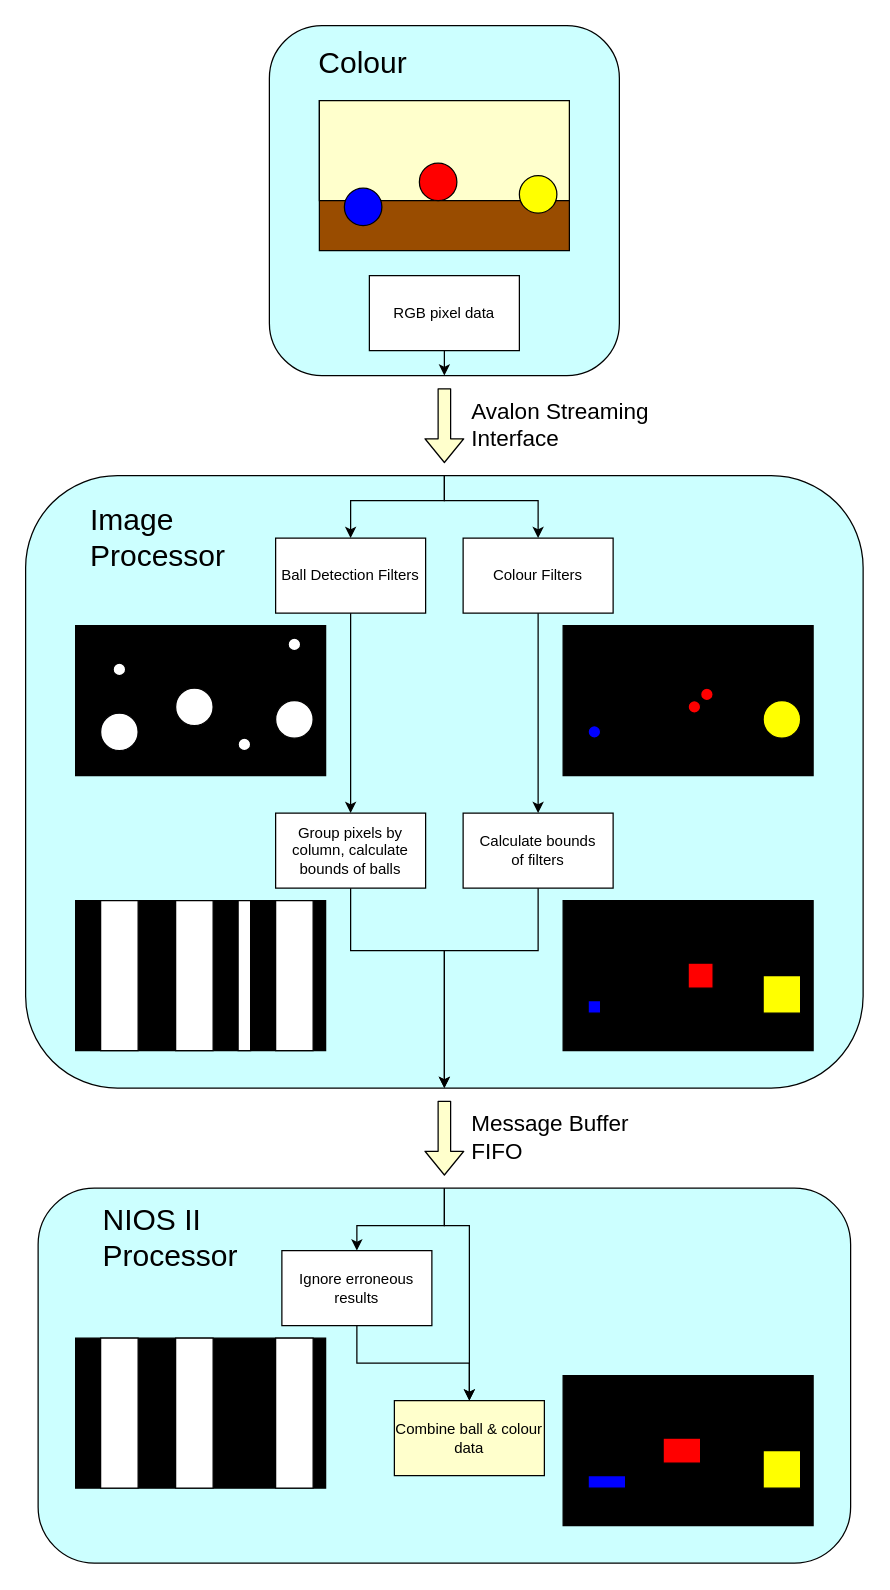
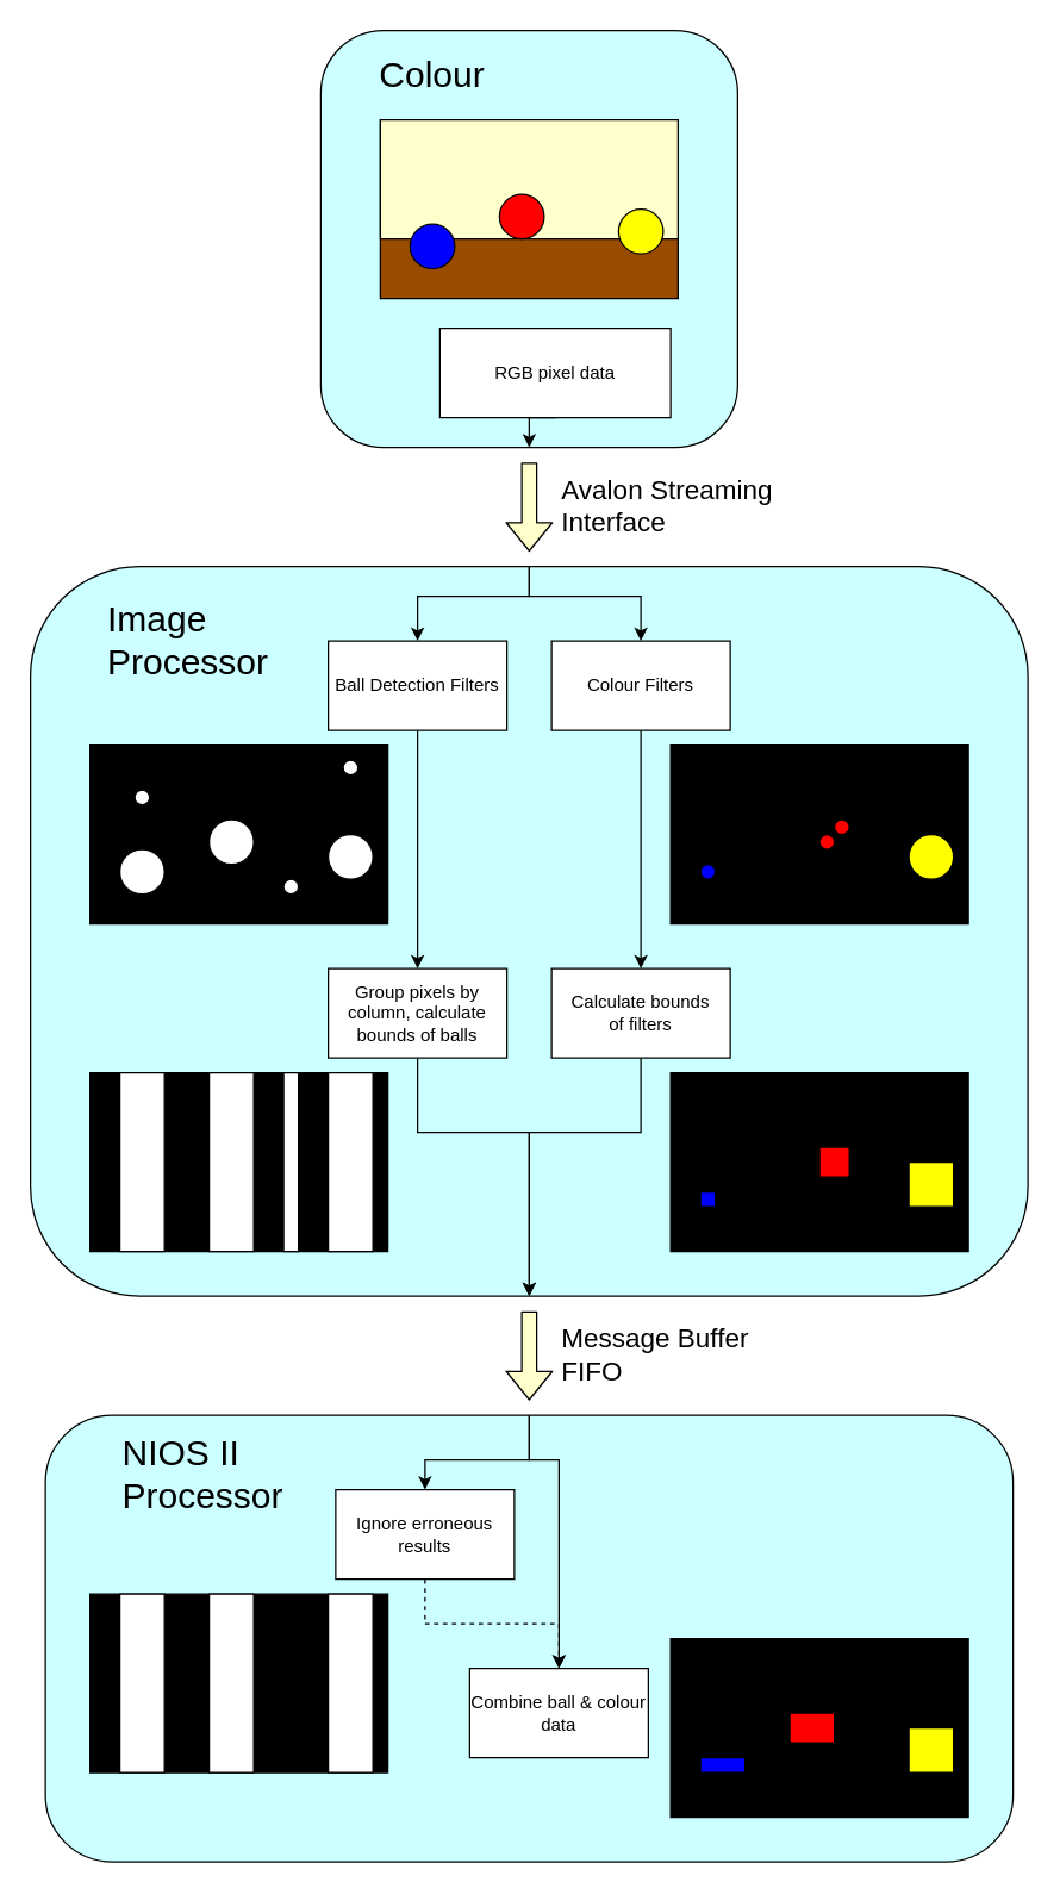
  <mxCell id="0" />
  <mxCell id="1" parent="0" />
  <mxCell id="2" value="" style="group" parent="1" vertex="1" connectable="0"><mxGeometry x="355" y="310" width="170" height="60" as="geometry" /></mxCell>
  <mxCell id="3" value="" style="shape=flexArrow;endArrow=classic;html=1;fillColor=#FFFFCC;" parent="2" edge="1"><mxGeometry width="50" height="50" relative="1" as="geometry"><mxPoint as="sourcePoint" /><mxPoint y="60" as="targetPoint" /></mxGeometry></mxCell>
  <mxCell id="4" value="&lt;div align=&quot;left&quot;&gt;&lt;font style=&quot;font-size: 18px&quot;&gt;Avalon Streaming Interface&lt;/font&gt;&lt;/div&gt;" style="text;html=1;strokeColor=none;fillColor=none;align=left;verticalAlign=middle;whiteSpace=wrap;rounded=0;" parent="2" vertex="1"><mxGeometry x="20" y="20" width="150" height="20" as="geometry" /></mxCell>
  <mxCell id="5" value="" style="group" parent="1" vertex="1" connectable="0"><mxGeometry x="215" y="20" width="280" height="280" as="geometry" /></mxCell>
  <mxCell id="6" value="" style="rounded=1;whiteSpace=wrap;html=1;fillColor=#CCFFFF;" parent="5" vertex="1"><mxGeometry width="280" height="280" as="geometry" /></mxCell>
  <mxCell id="7" style="edgeStyle=orthogonalEdgeStyle;rounded=0;orthogonalLoop=1;jettySize=auto;html=1;exitX=0.5;exitY=1;exitDx=0;exitDy=0;entryX=0.5;entryY=1;entryDx=0;entryDy=0;fillColor=#FFFFCC;" parent="5" source="8" target="6" edge="1"><mxGeometry relative="1" as="geometry" /></mxCell>
- <mxCell id="8" value="RGB pixel data" style="rounded=0;whiteSpace=wrap;html=1;" parent="5" vertex="1"><mxGeometry x="80" y="200" width="120" height="60" as="geometry" /></mxCell>
+ <mxCell id="8" value="RGB pixel data" style="rounded=0;whiteSpace=wrap;html=1;" parent="5" vertex="1"><mxGeometry x="80" y="200" width="155" height="60" as="geometry" /></mxCell>
  <mxCell id="9" value="" style="group" parent="5" vertex="1" connectable="0"><mxGeometry x="40" y="60" width="200" height="120" as="geometry" /></mxCell>
  <mxCell id="10" value="" style="rounded=0;whiteSpace=wrap;html=1;fillColor=#994C00;" parent="9" vertex="1"><mxGeometry width="200" height="120" as="geometry" /></mxCell>
  <mxCell id="11" value="" style="rounded=0;whiteSpace=wrap;html=1;fillColor=#FFFFCC;" parent="9" vertex="1"><mxGeometry width="200" height="80" as="geometry" /></mxCell>
  <mxCell id="12" value="" style="ellipse;whiteSpace=wrap;html=1;aspect=fixed;fillColor=#0000FF;" parent="9" vertex="1"><mxGeometry x="20" y="70" width="30" height="30" as="geometry" /></mxCell>
  <mxCell id="13" value="" style="ellipse;whiteSpace=wrap;html=1;aspect=fixed;fillColor=#FF0000;" parent="9" vertex="1"><mxGeometry x="80" y="50" width="30" height="30" as="geometry" /></mxCell>
  <mxCell id="14" value="" style="ellipse;whiteSpace=wrap;html=1;aspect=fixed;fillColor=#FFFF00;" parent="9" vertex="1"><mxGeometry x="160" y="60" width="30" height="30" as="geometry" /></mxCell>
  <mxCell id="15" value="&lt;font style=&quot;font-size: 24px&quot;&gt;Colour&lt;/font&gt;" style="text;html=1;strokeColor=none;fillColor=none;align=center;verticalAlign=middle;whiteSpace=wrap;rounded=0;" parent="5" vertex="1"><mxGeometry x="15" y="20" width="120" height="20" as="geometry" /></mxCell>
  <mxCell id="16" value="" style="group" parent="1" vertex="1" connectable="0"><mxGeometry x="20" y="380" width="670" height="490" as="geometry" /></mxCell>
  <mxCell id="17" value="" style="rounded=1;whiteSpace=wrap;html=1;fillColor=#CCFFFF;" parent="16" vertex="1"><mxGeometry width="670" height="490" as="geometry" /></mxCell>
  <mxCell id="18" value="Ball Detection Filters" style="rounded=0;whiteSpace=wrap;html=1;" parent="16" vertex="1"><mxGeometry x="200" y="50" width="120" height="60" as="geometry" /></mxCell>
  <mxCell id="19" value="Colour Filters" style="rounded=0;whiteSpace=wrap;html=1;" parent="16" vertex="1"><mxGeometry x="350" y="50" width="120" height="60" as="geometry" /></mxCell>
  <mxCell id="20" value="" style="group" parent="16" vertex="1" connectable="0"><mxGeometry x="40" y="340" width="200" height="120" as="geometry" /></mxCell>
  <mxCell id="21" value="" style="rounded=0;whiteSpace=wrap;html=1;fillColor=#000000;" parent="20" vertex="1"><mxGeometry width="200" height="120" as="geometry" /></mxCell>
  <mxCell id="22" value="" style="rounded=0;whiteSpace=wrap;html=1;fillColor=#FFFFFF;" parent="20" vertex="1"><mxGeometry x="20" width="30" height="120" as="geometry" /></mxCell>
  <mxCell id="23" value="" style="rounded=0;whiteSpace=wrap;html=1;fillColor=#FFFFFF;" parent="20" vertex="1"><mxGeometry x="160" width="30" height="120" as="geometry" /></mxCell>
  <mxCell id="24" value="" style="rounded=0;whiteSpace=wrap;html=1;fillColor=#FFFFFF;" parent="20" vertex="1"><mxGeometry x="80" width="30" height="120" as="geometry" /></mxCell>
  <mxCell id="25" value="" style="rounded=0;whiteSpace=wrap;html=1;fillColor=#FFFFFF;" parent="20" vertex="1"><mxGeometry x="130" width="10" height="120" as="geometry" /></mxCell>
  <mxCell id="26" value="" style="group" parent="16" vertex="1" connectable="0"><mxGeometry x="40" y="120" width="200" height="120" as="geometry" /></mxCell>
  <mxCell id="27" value="" style="rounded=0;whiteSpace=wrap;html=1;fillColor=#000000;" parent="26" vertex="1"><mxGeometry width="200" height="120" as="geometry" /></mxCell>
  <mxCell id="28" value="" style="ellipse;whiteSpace=wrap;html=1;aspect=fixed;fillColor=#0000FF;" parent="26" vertex="1"><mxGeometry x="20" y="70" width="30" height="30" as="geometry" /></mxCell>
  <mxCell id="29" value="" style="ellipse;whiteSpace=wrap;html=1;aspect=fixed;fillColor=#FF0000;" parent="26" vertex="1"><mxGeometry x="80" y="50" width="30" height="30" as="geometry" /></mxCell>
  <mxCell id="30" value="" style="ellipse;whiteSpace=wrap;html=1;aspect=fixed;fillColor=#FFFF00;" parent="26" vertex="1"><mxGeometry x="160" y="60" width="30" height="30" as="geometry" /></mxCell>
  <mxCell id="31" value="" style="ellipse;whiteSpace=wrap;html=1;aspect=fixed;fillColor=#FFFFFF;" parent="26" vertex="1"><mxGeometry x="20" y="70" width="30" height="30" as="geometry" /></mxCell>
  <mxCell id="32" value="" style="ellipse;whiteSpace=wrap;html=1;aspect=fixed;fillColor=#FFFFFF;" parent="26" vertex="1"><mxGeometry x="80" y="50" width="30" height="30" as="geometry" /></mxCell>
  <mxCell id="33" value="" style="ellipse;whiteSpace=wrap;html=1;aspect=fixed;fillColor=#FFFFFF;" parent="26" vertex="1"><mxGeometry x="160" y="60" width="30" height="30" as="geometry" /></mxCell>
  <mxCell id="34" value="" style="ellipse;whiteSpace=wrap;html=1;aspect=fixed;fillColor=#FFFFFF;" parent="26" vertex="1"><mxGeometry x="170" y="10" width="10" height="10" as="geometry" /></mxCell>
  <mxCell id="35" value="" style="ellipse;whiteSpace=wrap;html=1;aspect=fixed;fillColor=#FFFFFF;" parent="26" vertex="1"><mxGeometry x="130" y="90" width="10" height="10" as="geometry" /></mxCell>
  <mxCell id="36" value="" style="ellipse;whiteSpace=wrap;html=1;aspect=fixed;fillColor=#FFFFFF;" parent="26" vertex="1"><mxGeometry x="30" y="30" width="10" height="10" as="geometry" /></mxCell>
  <mxCell id="37" value="" style="group" parent="16" vertex="1" connectable="0"><mxGeometry x="430" y="120" width="200" height="120" as="geometry" /></mxCell>
  <mxCell id="38" value="" style="rounded=0;whiteSpace=wrap;html=1;fillColor=#000000;" parent="37" vertex="1"><mxGeometry width="200" height="120" as="geometry" /></mxCell>
  <mxCell id="39" value="" style="ellipse;whiteSpace=wrap;html=1;aspect=fixed;fillColor=#0000FF;" parent="37" vertex="1"><mxGeometry x="20" y="80" width="10" height="10" as="geometry" /></mxCell>
  <mxCell id="40" value="" style="ellipse;whiteSpace=wrap;html=1;aspect=fixed;fillColor=#FF0000;" parent="37" vertex="1"><mxGeometry x="100" y="60" width="10" height="10" as="geometry" /></mxCell>
  <mxCell id="41" value="" style="ellipse;whiteSpace=wrap;html=1;aspect=fixed;fillColor=#FFFF00;" parent="37" vertex="1"><mxGeometry x="160" y="60" width="30" height="30" as="geometry" /></mxCell>
  <mxCell id="42" value="" style="ellipse;whiteSpace=wrap;html=1;aspect=fixed;fillColor=#FF0000;" parent="37" vertex="1"><mxGeometry x="110" y="50" width="10" height="10" as="geometry" /></mxCell>
  <mxCell id="43" value="" style="group" parent="16" vertex="1" connectable="0"><mxGeometry x="430" y="340" width="200" height="120" as="geometry" /></mxCell>
  <mxCell id="44" value="" style="rounded=0;whiteSpace=wrap;html=1;fillColor=#000000;" parent="43" vertex="1"><mxGeometry width="200" height="120" as="geometry" /></mxCell>
  <mxCell id="45" value="" style="whiteSpace=wrap;html=1;aspect=fixed;fillColor=#FF0000;" parent="43" vertex="1"><mxGeometry x="100" y="50" width="20" height="20" as="geometry" /></mxCell>
  <mxCell id="46" value="" style="whiteSpace=wrap;html=1;aspect=fixed;fillColor=#0000FF;" parent="43" vertex="1"><mxGeometry x="20" y="80" width="10" height="10" as="geometry" /></mxCell>
  <mxCell id="47" value="" style="whiteSpace=wrap;html=1;aspect=fixed;fillColor=#FFFF00;" parent="43" vertex="1"><mxGeometry x="160" y="60" width="30" height="30" as="geometry" /></mxCell>
  <mxCell id="48" value="&lt;div align=&quot;left&quot;&gt;&lt;font style=&quot;font-size: 24px&quot;&gt;Image Processor&lt;/font&gt;&lt;/div&gt;" style="text;html=1;strokeColor=none;fillColor=none;align=left;verticalAlign=middle;whiteSpace=wrap;rounded=0;" parent="16" vertex="1"><mxGeometry x="50" y="40" width="130" height="20" as="geometry" /></mxCell>
  <mxCell id="49" value="Group pixels by column, calculate bounds of balls" style="rounded=0;whiteSpace=wrap;html=1;fillColor=#FFFFFF;" parent="16" vertex="1"><mxGeometry x="200" y="270" width="120" height="60" as="geometry" /></mxCell>
  <mxCell id="50" value="&lt;div&gt;Calculate bounds&lt;/div&gt;&lt;div&gt;of filters&lt;/div&gt;" style="rounded=0;whiteSpace=wrap;html=1;fillColor=#FFFFFF;" parent="16" vertex="1"><mxGeometry x="350" y="270" width="120" height="60" as="geometry" /></mxCell>
  <mxCell id="51" style="edgeStyle=orthogonalEdgeStyle;rounded=0;orthogonalLoop=1;jettySize=auto;html=1;exitX=0.5;exitY=0;exitDx=0;exitDy=0;entryX=0.5;entryY=0;entryDx=0;entryDy=0;fillColor=#FFFFCC;" parent="16" source="17" target="18" edge="1"><mxGeometry relative="1" as="geometry"><Array as="points"><mxPoint x="335" y="20" /><mxPoint x="260" y="20" /></Array></mxGeometry></mxCell>
  <mxCell id="52" style="edgeStyle=orthogonalEdgeStyle;rounded=0;orthogonalLoop=1;jettySize=auto;html=1;exitX=0.5;exitY=0;exitDx=0;exitDy=0;entryX=0.5;entryY=0;entryDx=0;entryDy=0;fillColor=#FFFFCC;" parent="16" source="17" target="19" edge="1"><mxGeometry relative="1" as="geometry"><Array as="points"><mxPoint x="335" y="20" /><mxPoint x="410" y="20" /></Array></mxGeometry></mxCell>
  <mxCell id="53" style="edgeStyle=orthogonalEdgeStyle;rounded=0;orthogonalLoop=1;jettySize=auto;html=1;exitX=0.5;exitY=1;exitDx=0;exitDy=0;entryX=0.5;entryY=0;entryDx=0;entryDy=0;fillColor=#FFFFCC;" parent="16" source="18" target="49" edge="1"><mxGeometry relative="1" as="geometry" /></mxCell>
  <mxCell id="54" style="edgeStyle=orthogonalEdgeStyle;rounded=0;orthogonalLoop=1;jettySize=auto;html=1;exitX=0.5;exitY=1;exitDx=0;exitDy=0;entryX=0.5;entryY=1;entryDx=0;entryDy=0;fillColor=#FFFFCC;" parent="16" source="49" target="17" edge="1"><mxGeometry relative="1" as="geometry"><Array as="points"><mxPoint x="260" y="380" /><mxPoint x="335" y="380" /></Array></mxGeometry></mxCell>
  <mxCell id="55" style="edgeStyle=orthogonalEdgeStyle;rounded=0;orthogonalLoop=1;jettySize=auto;html=1;exitX=0.5;exitY=1;exitDx=0;exitDy=0;entryX=0.5;entryY=0;entryDx=0;entryDy=0;fillColor=#FFFFCC;" parent="16" source="19" target="50" edge="1"><mxGeometry relative="1" as="geometry" /></mxCell>
  <mxCell id="56" style="edgeStyle=orthogonalEdgeStyle;rounded=0;orthogonalLoop=1;jettySize=auto;html=1;exitX=0.5;exitY=1;exitDx=0;exitDy=0;entryX=0.5;entryY=1;entryDx=0;entryDy=0;fillColor=#FFFFCC;" parent="16" source="50" target="17" edge="1"><mxGeometry relative="1" as="geometry"><Array as="points"><mxPoint x="410" y="380" /><mxPoint x="335" y="380" /></Array></mxGeometry></mxCell>
  <mxCell id="57" value="" style="group" parent="1" vertex="1" connectable="0"><mxGeometry x="355" y="880" width="190" height="60" as="geometry" /></mxCell>
  <mxCell id="58" value="" style="shape=flexArrow;endArrow=classic;html=1;fillColor=#FFFFCC;" parent="57" edge="1"><mxGeometry width="50" height="50" relative="1" as="geometry"><mxPoint as="sourcePoint" /><mxPoint y="60" as="targetPoint" /></mxGeometry></mxCell>
  <mxCell id="59" value="&lt;font style=&quot;font-size: 18px&quot;&gt;Message Buffer&lt;/font&gt; &lt;font style=&quot;font-size: 18px&quot;&gt;FIFO&lt;/font&gt;" style="text;html=1;strokeColor=none;fillColor=none;align=left;verticalAlign=middle;whiteSpace=wrap;rounded=0;" parent="57" vertex="1"><mxGeometry x="20" y="20" width="170" height="20" as="geometry" /></mxCell>
  <mxCell id="60" value="" style="group" parent="1" vertex="1" connectable="0"><mxGeometry x="30" y="950" width="650" height="300" as="geometry" /></mxCell>
  <mxCell id="61" value="" style="rounded=1;whiteSpace=wrap;html=1;fillColor=#CCFFFF;" parent="60" vertex="1"><mxGeometry width="650" height="300" as="geometry" /></mxCell>
  <mxCell id="62" value="Ignore erroneous results" style="rounded=0;whiteSpace=wrap;html=1;fillColor=#FFFFFF;" parent="60" vertex="1"><mxGeometry x="195" y="50" width="120" height="60" as="geometry" /></mxCell>
- <mxCell id="63" value="Combine ball &amp;amp; colour data" style="rounded=0;whiteSpace=wrap;html=1;fillColor=#ffffcc;" parent="60" vertex="1"><mxGeometry x="285" y="170" width="120" height="60" as="geometry" /></mxCell>
+ <mxCell id="63" value="Combine ball &amp;amp; colour data" style="rounded=0;whiteSpace=wrap;html=1;fillColor=#FFFFFF;" parent="60" vertex="1"><mxGeometry x="285" y="170" width="120" height="60" as="geometry" /></mxCell>
  <mxCell id="64" value="" style="group" parent="60" vertex="1" connectable="0"><mxGeometry x="30" y="120" width="200" height="120" as="geometry" /></mxCell>
  <mxCell id="65" value="" style="rounded=0;whiteSpace=wrap;html=1;fillColor=#000000;" parent="64" vertex="1"><mxGeometry width="200" height="120" as="geometry" /></mxCell>
  <mxCell id="66" value="" style="rounded=0;whiteSpace=wrap;html=1;fillColor=#FFFFFF;" parent="64" vertex="1"><mxGeometry x="20" width="30" height="120" as="geometry" /></mxCell>
  <mxCell id="67" value="" style="rounded=0;whiteSpace=wrap;html=1;fillColor=#FFFFFF;" parent="64" vertex="1"><mxGeometry x="160" width="30" height="120" as="geometry" /></mxCell>
  <mxCell id="68" value="" style="rounded=0;whiteSpace=wrap;html=1;fillColor=#FFFFFF;" parent="64" vertex="1"><mxGeometry x="80" width="30" height="120" as="geometry" /></mxCell>
  <mxCell id="69" value="" style="group" parent="60" vertex="1" connectable="0"><mxGeometry x="420" y="150" width="200" height="120" as="geometry" /></mxCell>
  <mxCell id="70" value="" style="rounded=0;whiteSpace=wrap;html=1;fillColor=#000000;" parent="69" vertex="1"><mxGeometry width="200" height="120" as="geometry" /></mxCell>
  <mxCell id="71" value="" style="rounded=0;whiteSpace=wrap;html=1;fillColor=#0000FF;" parent="69" vertex="1"><mxGeometry x="20" y="80" width="30" height="10" as="geometry" /></mxCell>
  <mxCell id="72" value="" style="rounded=0;whiteSpace=wrap;html=1;fillColor=#FFFF00;" parent="69" vertex="1"><mxGeometry x="160" y="60" width="30" height="30" as="geometry" /></mxCell>
  <mxCell id="73" value="" style="rounded=0;whiteSpace=wrap;html=1;fillColor=#FF0000;" parent="69" vertex="1"><mxGeometry x="80" y="50" width="30" height="20" as="geometry" /></mxCell>
  <mxCell id="74" value="&lt;div align=&quot;left&quot;&gt;&lt;font style=&quot;font-size: 24px&quot;&gt;NIOS II Processor&lt;/font&gt;&lt;/div&gt;" style="text;html=1;strokeColor=none;fillColor=none;align=left;verticalAlign=middle;whiteSpace=wrap;rounded=0;" parent="60" vertex="1"><mxGeometry x="50" y="30" width="100" height="20" as="geometry" /></mxCell>
  <mxCell id="75" style="edgeStyle=orthogonalEdgeStyle;rounded=0;orthogonalLoop=1;jettySize=auto;html=1;exitX=0.5;exitY=0;exitDx=0;exitDy=0;entryX=0.5;entryY=0;entryDx=0;entryDy=0;fillColor=#FFFFCC;" parent="60" source="61" target="62" edge="1"><mxGeometry x="135" y="940" as="geometry"><Array as="points"><mxPoint x="325" y="30" /><mxPoint x="255" y="30" /></Array></mxGeometry></mxCell>
- <mxCell id="76" style="edgeStyle=orthogonalEdgeStyle;rounded=0;orthogonalLoop=1;jettySize=auto;html=1;exitX=0.5;exitY=1;exitDx=0;exitDy=0;entryX=0.5;entryY=0;entryDx=0;entryDy=0;" parent="60" source="62" target="63" edge="1"><mxGeometry x="135" y="940" as="geometry"><Array as="points"><mxPoint x="255" y="140" /><mxPoint x="345" y="140" /></Array></mxGeometry></mxCell>
+ <mxCell id="76" style="edgeStyle=orthogonalEdgeStyle;rounded=0;orthogonalLoop=1;jettySize=auto;html=1;exitX=0.5;exitY=1;exitDx=0;exitDy=0;entryX=0.5;entryY=0;entryDx=0;entryDy=0;dashed=1;" parent="60" source="62" target="63" edge="1"><mxGeometry x="135" y="940" as="geometry"><Array as="points"><mxPoint x="255" y="140" /><mxPoint x="345" y="140" /></Array></mxGeometry></mxCell>
  <mxCell id="77" style="edgeStyle=orthogonalEdgeStyle;rounded=0;orthogonalLoop=1;jettySize=auto;html=1;exitX=0.5;exitY=0;exitDx=0;exitDy=0;entryX=0.5;entryY=0;entryDx=0;entryDy=0;fillColor=#FFFFCC;" parent="60" source="61" target="63" edge="1"><mxGeometry x="135" y="940" as="geometry"><Array as="points"><mxPoint x="325" y="30" /><mxPoint x="345" y="30" /></Array></mxGeometry></mxCell>
